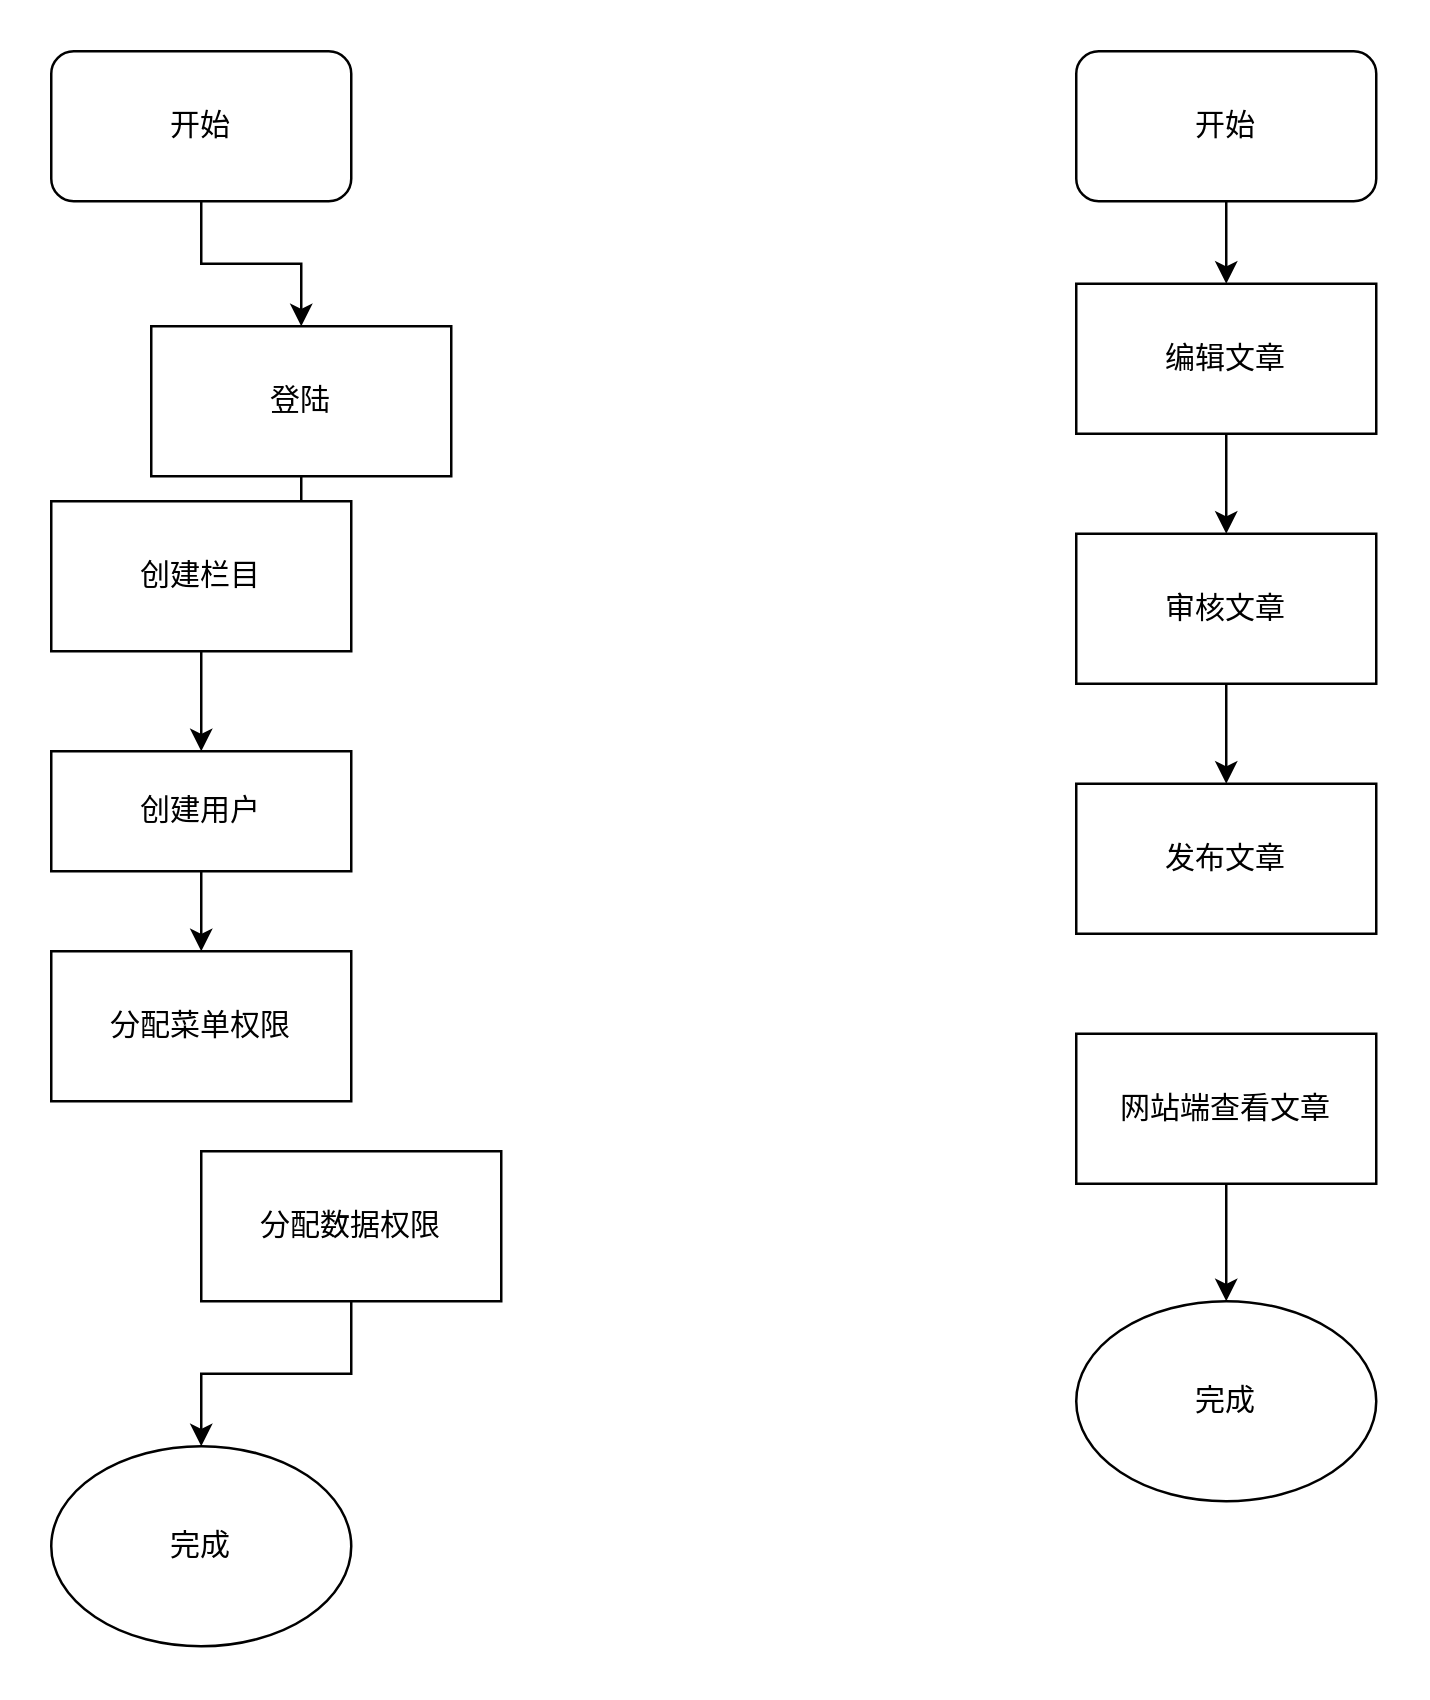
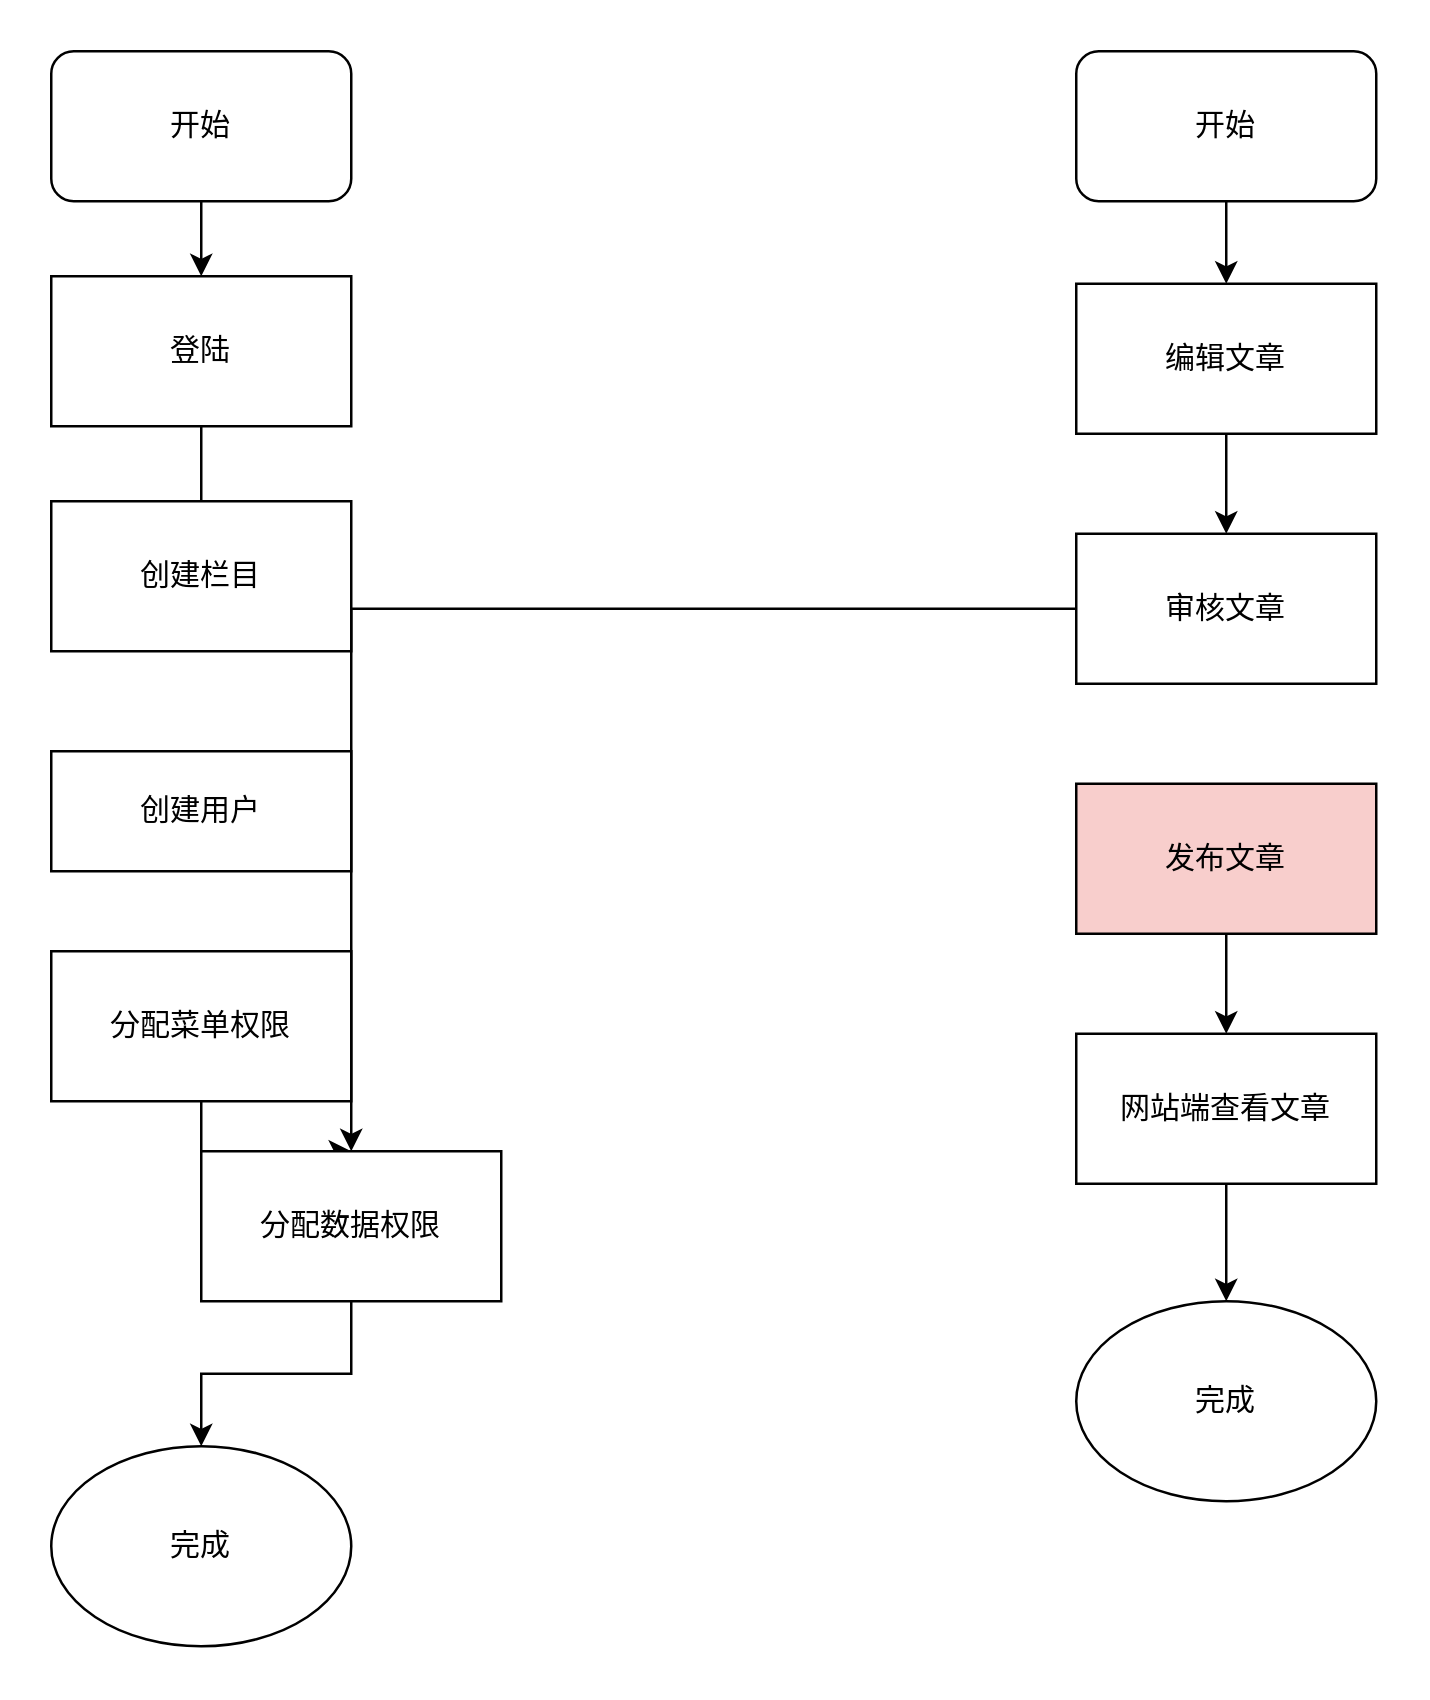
  <mxCell id="0" />
  <mxCell id="1" parent="0" />
  <mxCell id="2" style="edgeStyle=orthogonalEdgeStyle;rounded=0;orthogonalLoop=1;jettySize=auto;html=1;" edge="1" parent="1" source="3" target="5"><mxGeometry relative="1" as="geometry" /></mxCell>
  <mxCell id="3" value="开始" style="rounded=1;whiteSpace=wrap;html=1;" vertex="1" parent="1"><mxGeometry x="430" y="20" width="120" height="60" as="geometry" /></mxCell>
  <mxCell id="4" style="edgeStyle=orthogonalEdgeStyle;rounded=0;orthogonalLoop=1;jettySize=auto;html=1;" edge="1" parent="1" source="5" target="7"><mxGeometry relative="1" as="geometry" /></mxCell>
  <mxCell id="5" value="编辑文章" style="rounded=0;whiteSpace=wrap;html=1;" vertex="1" parent="1"><mxGeometry x="430" y="113" width="120" height="60" as="geometry" /></mxCell>
- <mxCell id="6" style="edgeStyle=orthogonalEdgeStyle;rounded=0;orthogonalLoop=1;jettySize=auto;html=1;" edge="1" parent="1" source="7" target="9"><mxGeometry relative="1" as="geometry" /></mxCell>
+ <mxCell id="6" style="edgeStyle=orthogonalEdgeStyle;rounded=0;orthogonalLoop=1;jettySize=auto;html=1;" edge="1" parent="1" source="7" target="21"><mxGeometry relative="1" as="geometry" /></mxCell>
  <mxCell id="7" value="审核文章" style="rounded=0;whiteSpace=wrap;html=1;" vertex="1" parent="1"><mxGeometry x="430" y="213" width="120" height="60" as="geometry" /></mxCell>
- <mxCell id="9" value="发布文章" style="rounded=0;whiteSpace=wrap;html=1;" vertex="1" parent="1"><mxGeometry x="430" y="313" width="120" height="60" as="geometry" /></mxCell>
+ <mxCell id="8" style="edgeStyle=orthogonalEdgeStyle;rounded=0;orthogonalLoop=1;jettySize=auto;html=1;entryX=0.5;entryY=0;entryDx=0;entryDy=0;" edge="1" parent="1" source="9" target="11"><mxGeometry relative="1" as="geometry" /></mxCell>
+ <mxCell id="9" value="发布文章" style="rounded=0;whiteSpace=wrap;html=1;fillColor=#f8cecc;" vertex="1" parent="1"><mxGeometry x="430" y="313" width="120" height="60" as="geometry" /></mxCell>
  <mxCell id="10" style="edgeStyle=orthogonalEdgeStyle;rounded=0;orthogonalLoop=1;jettySize=auto;html=1;entryX=0.5;entryY=0;entryDx=0;entryDy=0;" edge="1" parent="1" source="11" target="25"><mxGeometry relative="1" as="geometry" /></mxCell>
  <mxCell id="11" value="网站端查看文章" style="rounded=0;whiteSpace=wrap;html=1;" vertex="1" parent="1"><mxGeometry x="430" y="413" width="120" height="60" as="geometry" /></mxCell>
  <mxCell id="12" style="edgeStyle=orthogonalEdgeStyle;rounded=0;orthogonalLoop=1;jettySize=auto;html=1;" edge="1" parent="1" source="13" target="15"><mxGeometry relative="1" as="geometry" /></mxCell>
  <mxCell id="13" value="开始" style="rounded=1;whiteSpace=wrap;html=1;" vertex="1" parent="1"><mxGeometry x="20" y="20" width="120" height="60" as="geometry" /></mxCell>
  <mxCell id="14" style="edgeStyle=orthogonalEdgeStyle;rounded=0;orthogonalLoop=1;jettySize=auto;html=1;endArrow=none;" edge="1" parent="1" source="15" target="24"><mxGeometry relative="1" as="geometry" /></mxCell>
- <mxCell id="15" value="登陆" style="rounded=0;whiteSpace=wrap;html=1;" vertex="1" parent="1"><mxGeometry x="60" y="130" width="120" height="60" as="geometry" /></mxCell>
- <mxCell id="16" style="edgeStyle=orthogonalEdgeStyle;rounded=0;orthogonalLoop=1;jettySize=auto;html=1;" edge="1" parent="1" source="17" target="19"><mxGeometry relative="1" as="geometry" /></mxCell>
+ <mxCell id="15" value="登陆" style="rounded=0;whiteSpace=wrap;html=1;" vertex="1" parent="1"><mxGeometry x="20" y="110" width="120" height="60" as="geometry" /></mxCell>
  <mxCell id="17" value="创建用户" style="rounded=0;whiteSpace=wrap;html=1;" vertex="1" parent="1"><mxGeometry x="20" y="300" width="120" height="48" as="geometry" /></mxCell>
+ <mxCell id="18" style="edgeStyle=orthogonalEdgeStyle;rounded=0;orthogonalLoop=1;jettySize=auto;html=1;" edge="1" parent="1" source="19" target="21"><mxGeometry relative="1" as="geometry" /></mxCell>
  <mxCell id="19" value="分配菜单权限" style="rounded=0;whiteSpace=wrap;html=1;" vertex="1" parent="1"><mxGeometry x="20" y="380" width="120" height="60" as="geometry" /></mxCell>
  <mxCell id="20" style="edgeStyle=orthogonalEdgeStyle;rounded=0;orthogonalLoop=1;jettySize=auto;html=1;entryX=0.5;entryY=0;entryDx=0;entryDy=0;" edge="1" parent="1" source="21" target="22"><mxGeometry relative="1" as="geometry" /></mxCell>
  <mxCell id="21" value="分配数据权限" style="rounded=0;whiteSpace=wrap;html=1;" vertex="1" parent="1"><mxGeometry x="80" y="460" width="120" height="60" as="geometry" /></mxCell>
  <mxCell id="22" value="完成" style="ellipse;whiteSpace=wrap;html=1;" vertex="1" parent="1"><mxGeometry x="20" y="578" width="120" height="80" as="geometry" /></mxCell>
- <mxCell id="23" style="edgeStyle=orthogonalEdgeStyle;rounded=0;orthogonalLoop=1;jettySize=auto;html=1;entryX=0.5;entryY=0;entryDx=0;entryDy=0;" edge="1" parent="1" source="24" target="17"><mxGeometry relative="1" as="geometry" /></mxCell>
  <mxCell id="24" value="创建栏目" style="rounded=0;whiteSpace=wrap;html=1;" vertex="1" parent="1"><mxGeometry x="20" y="200" width="120" height="60" as="geometry" /></mxCell>
  <mxCell id="25" value="完成" style="ellipse;whiteSpace=wrap;html=1;" vertex="1" parent="1"><mxGeometry x="430" y="520" width="120" height="80" as="geometry" /></mxCell>
